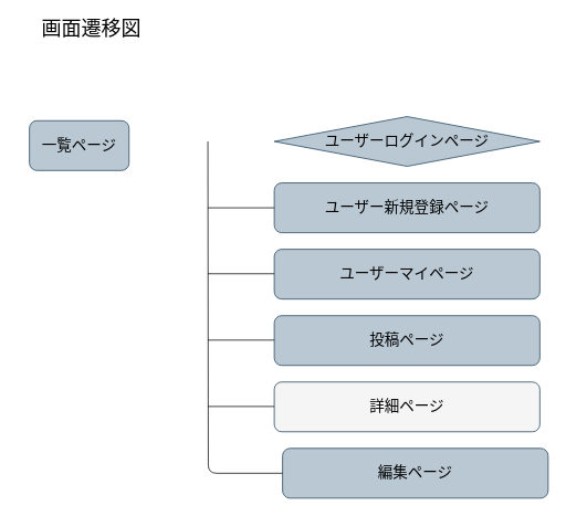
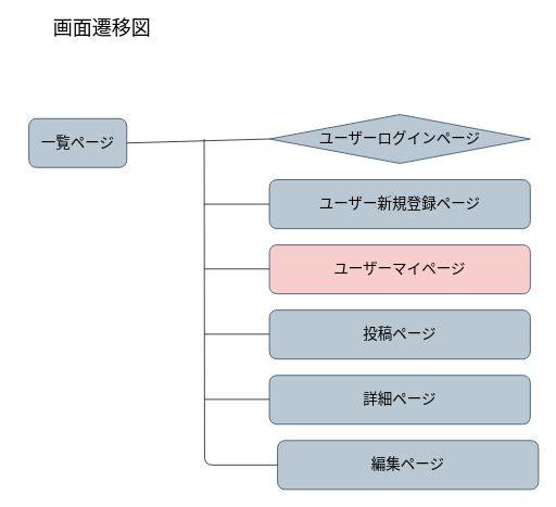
  <mxCell id="0" />
  <mxCell id="1" parent="0" />
  <mxCell id="2" value="一覧ページ" style="rounded=1;whiteSpace=wrap;html=1;fontSize=18;fillColor=#bac8d3;strokeColor=#23445d;fontColor=#000000;" parent="1" vertex="1"><mxGeometry x="35" y="145" width="120" height="60" as="geometry" /></mxCell>
- <mxCell id="3" value="画面遷移図" style="text;html=1;strokeColor=none;fillColor=none;align=center;verticalAlign=middle;whiteSpace=wrap;rounded=0;fontSize=24;fontColor=#000000;" parent="1" vertex="1"><mxGeometry x="20" y="20" width="180" height="30" as="geometry" /></mxCell>
+ <mxCell id="3" value="画面遷移図" style="text;html=1;strokeColor=none;fillColor=none;align=center;verticalAlign=middle;whiteSpace=wrap;rounded=0;fontSize=24;fontColor=#000000;" parent="1" vertex="1"><mxGeometry x="35" y="20" width="180" height="30" as="geometry" /></mxCell>
  <mxCell id="4" value="ユーザーログインページ" style="rhombus;whiteSpace=wrap;html=1;fontSize=18;fillColor=#bac8d3;strokeColor=#23445d;fontColor=#000000;" parent="1" vertex="1"><mxGeometry x="330" y="140" width="320" height="60" as="geometry" /></mxCell>
  <mxCell id="5" value="ユーザー新規登録ページ" style="rounded=1;whiteSpace=wrap;html=1;fontSize=18;fillColor=#bac8d3;strokeColor=#23445d;fontColor=#000000;" parent="1" vertex="1"><mxGeometry x="330" y="220" width="320" height="60" as="geometry" /></mxCell>
- <mxCell id="6" value="ユーザーマイページ" style="rounded=1;whiteSpace=wrap;html=1;fontSize=18;fillColor=#bac8d3;strokeColor=#23445d;fontColor=#000000;" parent="1" vertex="1"><mxGeometry x="330" y="300" width="320" height="60" as="geometry" /></mxCell>
+ <mxCell id="6" value="ユーザーマイページ" style="rounded=1;whiteSpace=wrap;html=1;fontSize=18;fillColor=#f8cecc;strokeColor=#23445d;fontColor=#000000;" parent="1" vertex="1"><mxGeometry x="330" y="300" width="320" height="60" as="geometry" /></mxCell>
  <mxCell id="7" value="投稿ページ" style="rounded=1;whiteSpace=wrap;html=1;fontSize=18;fillColor=#bac8d3;strokeColor=#23445d;fontColor=#000000;" parent="1" vertex="1"><mxGeometry x="330" y="380" width="320" height="60" as="geometry" /></mxCell>
- <mxCell id="8" value="詳細ページ" style="rounded=1;whiteSpace=wrap;html=1;fontSize=18;fillColor=#f5f5f5;strokeColor=#23445d;fontColor=#000000;" parent="1" vertex="1"><mxGeometry x="330" y="460" width="320" height="60" as="geometry" /></mxCell>
+ <mxCell id="8" value="詳細ページ" style="rounded=1;whiteSpace=wrap;html=1;fontSize=18;fillColor=#bac8d3;strokeColor=#23445d;fontColor=#000000;" parent="1" vertex="1"><mxGeometry x="330" y="460" width="320" height="60" as="geometry" /></mxCell>
  <mxCell id="9" value="編集ページ" style="rounded=1;whiteSpace=wrap;html=1;fontSize=18;fillColor=#bac8d3;strokeColor=#23445d;fontColor=#000000;" parent="1" vertex="1"><mxGeometry x="340" y="540" width="320" height="60" as="geometry" /></mxCell>
+ <mxCell id="10" value="" style="endArrow=none;html=1;fontSize=18;exitX=1;exitY=0.5;exitDx=0;exitDy=0;entryX=0;entryY=0.5;entryDx=0;entryDy=0;strokeColor=#0a0a0a;" parent="1" source="2" target="4" edge="1"><mxGeometry width="50" height="50" relative="1" as="geometry"><mxPoint x="220" y="210" as="sourcePoint" /><mxPoint x="270" y="160" as="targetPoint" /></mxGeometry></mxCell>
  <mxCell id="11" value="" style="endArrow=none;html=1;fontSize=18;exitX=0;exitY=0.5;exitDx=0;exitDy=0;edgeStyle=orthogonalEdgeStyle;strokeColor=#0a0a0a;" parent="1" source="9" edge="1"><mxGeometry width="50" height="50" relative="1" as="geometry"><mxPoint x="200" y="220" as="sourcePoint" /><mxPoint x="250" y="170" as="targetPoint" /></mxGeometry></mxCell>
  <mxCell id="12" value="" style="endArrow=none;html=1;fontSize=18;strokeColor=#0a0a0a;" parent="1" edge="1"><mxGeometry width="50" height="50" relative="1" as="geometry"><mxPoint x="250" y="250" as="sourcePoint" /><mxPoint x="330" y="250" as="targetPoint" /></mxGeometry></mxCell>
  <mxCell id="13" value="" style="endArrow=none;html=1;fontSize=18;strokeColor=#0a0a0a;" parent="1" edge="1"><mxGeometry width="50" height="50" relative="1" as="geometry"><mxPoint x="250" y="329.5" as="sourcePoint" /><mxPoint x="330" y="329.5" as="targetPoint" /></mxGeometry></mxCell>
  <mxCell id="14" value="" style="endArrow=none;html=1;fontSize=18;strokeColor=#0a0a0a;" parent="1" edge="1"><mxGeometry width="50" height="50" relative="1" as="geometry"><mxPoint x="250" y="409.5" as="sourcePoint" /><mxPoint x="330" y="409.5" as="targetPoint" /></mxGeometry></mxCell>
  <mxCell id="15" value="" style="endArrow=none;html=1;fontSize=18;strokeColor=#0a0a0a;" parent="1" edge="1"><mxGeometry width="50" height="50" relative="1" as="geometry"><mxPoint x="250" y="489.5" as="sourcePoint" /><mxPoint x="330" y="489.5" as="targetPoint" /></mxGeometry></mxCell>
